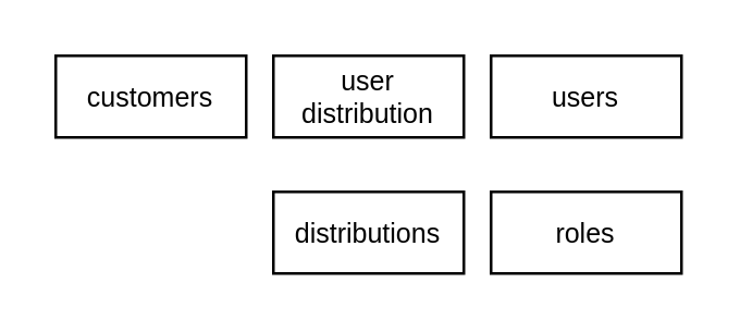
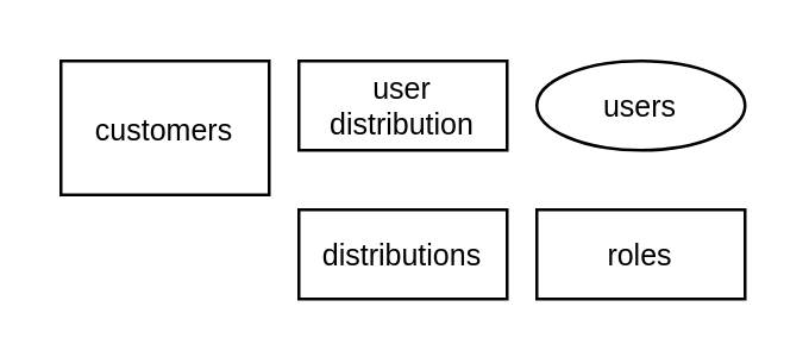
  <mxCell id="0" />
  <mxCell id="1" parent="0" />
- <mxCell id="2" value="users" style="rounded=0;whiteSpace=wrap;html=1;fontSize=10;" vertex="1" parent="1"><mxGeometry x="180" y="20" width="70" height="30" as="geometry" /></mxCell>
- <mxCell id="3" value="customers" style="rounded=0;whiteSpace=wrap;html=1;fontSize=10;" vertex="1" parent="1"><mxGeometry x="20" y="20" width="70" height="30" as="geometry" /></mxCell>
+ <mxCell id="2" value="users" style="ellipse;whiteSpace=wrap;html=1;fontSize=10;" vertex="1" parent="1"><mxGeometry x="180" y="20" width="70" height="30" as="geometry" /></mxCell>
+ <mxCell id="3" value="customers" style="rounded=0;whiteSpace=wrap;html=1;fontSize=10;" vertex="1" parent="1"><mxGeometry x="20" y="20" width="70" height="45" as="geometry" /></mxCell>
  <mxCell id="4" value="distributions" style="rounded=0;whiteSpace=wrap;html=1;fontSize=10;" vertex="1" parent="1"><mxGeometry x="100" y="70" width="70" height="30" as="geometry" /></mxCell>
  <mxCell id="5" value="user distribution" style="rounded=0;whiteSpace=wrap;html=1;fontSize=10;" vertex="1" parent="1"><mxGeometry x="100" y="20" width="70" height="30" as="geometry" /></mxCell>
  <mxCell id="6" value="roles" style="rounded=0;whiteSpace=wrap;html=1;fontSize=10;" vertex="1" parent="1"><mxGeometry x="180" y="70" width="70" height="30" as="geometry" /></mxCell>
